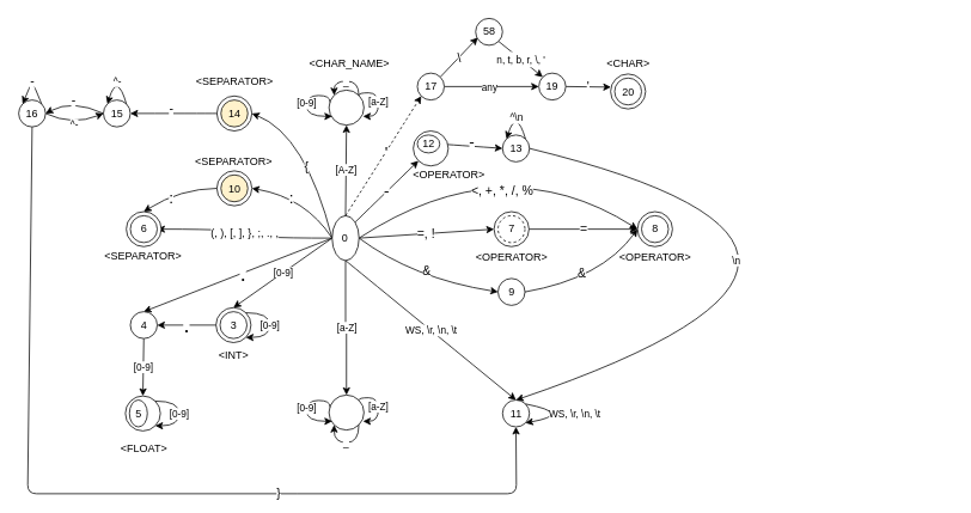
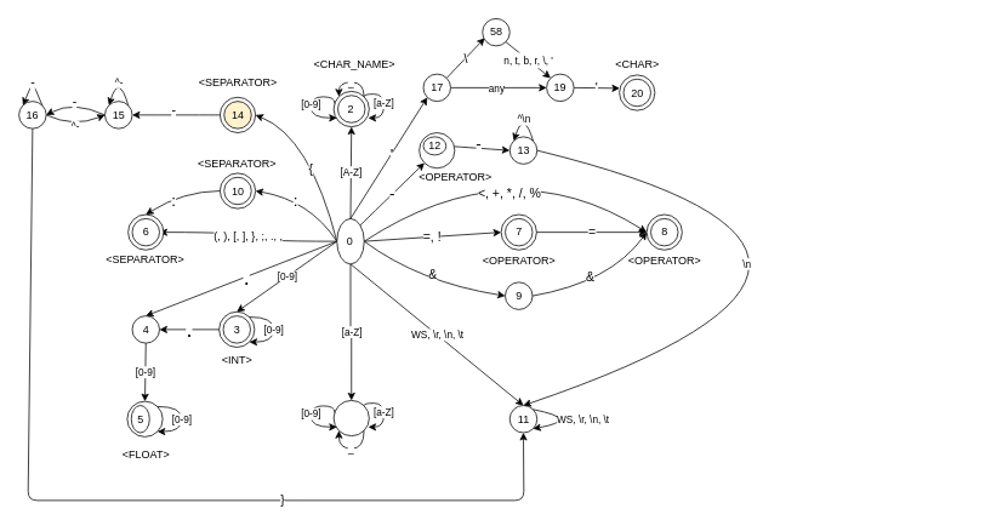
  <mxCell id="0" />
  <mxCell id="1" parent="0" />
  <mxCell id="2" value="[a-Z]" style="edgeStyle=orthogonalEdgeStyle;rounded=0;orthogonalLoop=1;jettySize=auto;html=1;entryX=0.5;entryY=0;entryDx=0;entryDy=0;" edge="1" parent="1" source="15" target="17"><mxGeometry relative="1" as="geometry"><mxPoint x="384.48" y="330" as="targetPoint" /></mxGeometry></mxCell>
  <mxCell id="3" value="[A-Z]" style="rounded=0;orthogonalLoop=1;jettySize=auto;html=1;exitX=0.5;exitY=0;exitDx=0;exitDy=0;entryX=0.5;entryY=1;entryDx=0;entryDy=0;" edge="1" parent="1" source="15" target="22"><mxGeometry relative="1" as="geometry" /></mxCell>
  <mxCell id="4" value="[0-9]" style="edgeStyle=none;rounded=0;orthogonalLoop=1;jettySize=auto;html=1;exitX=0;exitY=0.5;exitDx=0;exitDy=0;entryX=0.5;entryY=0;entryDx=0;entryDy=0;" edge="1" parent="1" source="15" target="32"><mxGeometry relative="1" as="geometry" /></mxCell>
  <mxCell id="5" value="." style="rounded=0;orthogonalLoop=1;jettySize=auto;html=1;exitX=0;exitY=0.5;exitDx=0;exitDy=0;entryX=0.5;entryY=0;entryDx=0;entryDy=0;fontSize=24;" edge="1" parent="1" source="15" target="36"><mxGeometry x="-0.048" y="1" relative="1" as="geometry"><mxPoint as="offset" /></mxGeometry></mxCell>
  <mxCell id="6" value="(, ), [, ], }, ;, ., ," style="edgeStyle=orthogonalEdgeStyle;curved=1;orthogonalLoop=1;jettySize=auto;html=1;exitX=0;exitY=0.5;exitDx=0;exitDy=0;entryX=1;entryY=0.5;entryDx=0;entryDy=0;fontSize=12;strokeWidth=1;" edge="1" parent="1" source="15" target="30"><mxGeometry relative="1" as="geometry" /></mxCell>
  <mxCell id="7" value="=, !" style="orthogonalLoop=1;jettySize=auto;html=1;exitX=1;exitY=0.5;exitDx=0;exitDy=0;entryX=0;entryY=0.5;entryDx=0;entryDy=0;strokeWidth=1;fontSize=14;" edge="1" parent="1" source="15" target="48"><mxGeometry relative="1" as="geometry" /></mxCell>
  <mxCell id="8" value="&amp;lt;, +, *, /, %" style="orthogonalLoop=1;jettySize=auto;html=1;exitX=1;exitY=0.5;exitDx=0;exitDy=0;entryX=0;entryY=0.5;entryDx=0;entryDy=0;strokeWidth=1;fontSize=14;curved=1;" edge="1" parent="1" source="15" target="51"><mxGeometry x="-0.115" y="-43" relative="1" as="geometry"><Array as="points"><mxPoint x="560" y="160" /></Array><mxPoint as="offset" /></mxGeometry></mxCell>
  <mxCell id="9" value="&amp;amp;" style="edgeStyle=none;curved=1;orthogonalLoop=1;jettySize=auto;html=1;exitX=1;exitY=0.5;exitDx=0;exitDy=0;entryX=0;entryY=0.5;entryDx=0;entryDy=0;strokeWidth=1;fontSize=14;" edge="1" parent="1" source="15" target="56"><mxGeometry x="-0.072" y="14" relative="1" as="geometry"><mxPoint x="550" y="316.5" as="targetPoint" /><Array as="points"><mxPoint x="460" y="310" /></Array><mxPoint x="9" y="4" as="offset" /></mxGeometry></mxCell>
  <mxCell id="10" value=":" style="edgeStyle=none;curved=1;orthogonalLoop=1;jettySize=auto;html=1;exitX=0;exitY=0.5;exitDx=0;exitDy=0;entryX=1;entryY=0.5;entryDx=0;entryDy=0;strokeWidth=1;fontSize=18;" edge="1" parent="1" source="15" target="45"><mxGeometry x="0.227" y="3" relative="1" as="geometry"><Array as="points"><mxPoint x="340" y="220" /></Array><mxPoint as="offset" /></mxGeometry></mxCell>
  <mxCell id="11" value="WS, \r, \n, \t" style="edgeStyle=none;curved=1;orthogonalLoop=1;jettySize=auto;html=1;exitX=0.5;exitY=1;exitDx=0;exitDy=0;entryX=0.5;entryY=0;entryDx=0;entryDy=0;strokeWidth=1;fontSize=11;" edge="1" parent="1" source="15" target="61"><mxGeometry relative="1" as="geometry" /></mxCell>
  <mxCell id="12" value="-" style="edgeStyle=none;curved=1;orthogonalLoop=1;jettySize=auto;html=1;exitX=1;exitY=0;exitDx=0;exitDy=0;entryX=0;entryY=1;entryDx=0;entryDy=0;strokeWidth=1;fontSize=18;" edge="1" parent="1" source="15" target="68"><mxGeometry relative="1" as="geometry"><mxPoint x="454.393" y="175.607" as="targetPoint" /></mxGeometry></mxCell>
  <mxCell id="13" value="{" style="edgeStyle=none;curved=1;orthogonalLoop=1;jettySize=auto;html=1;exitX=0;exitY=0.5;exitDx=0;exitDy=0;entryX=1;entryY=0.5;entryDx=0;entryDy=0;strokeWidth=1;fontSize=14;" edge="1" parent="1" source="15" target="72"><mxGeometry x="-0.077" y="8" relative="1" as="geometry"><Array as="points"><mxPoint x="340" y="150" /></Array><mxPoint as="offset" /></mxGeometry></mxCell>
- <mxCell id="14" value="'" style="orthogonalLoop=1;jettySize=auto;html=1;exitX=0.5;exitY=0;exitDx=0;exitDy=0;entryX=0;entryY=1;entryDx=0;entryDy=0;strokeWidth=1;fontSize=18;rounded=0;dashed=1;" edge="1" parent="1" source="15" target="87"><mxGeometry x="0.058" y="-1" relative="1" as="geometry"><mxPoint as="offset" /></mxGeometry></mxCell>
+ <mxCell id="14" value="'" style="orthogonalLoop=1;jettySize=auto;html=1;exitX=0.5;exitY=0;exitDx=0;exitDy=0;entryX=0;entryY=1;entryDx=0;entryDy=0;strokeWidth=1;fontSize=18;rounded=0;" edge="1" parent="1" source="15" target="87"><mxGeometry x="0.058" y="-1" relative="1" as="geometry"><mxPoint as="offset" /></mxGeometry></mxCell>
  <mxCell id="15" value="0" style="ellipse;whiteSpace=wrap;html=1;aspect=fixed;" vertex="1" parent="1"><mxGeometry x="369.48" y="240" width="30" height="50" as="geometry" /></mxCell>
  <mxCell id="16" value="" style="group" vertex="1" connectable="0" parent="1"><mxGeometry x="365.98" y="440" width="39" height="39" as="geometry" /></mxCell>
  <mxCell id="17" value="" style="ellipse;whiteSpace=wrap;html=1;aspect=fixed;" vertex="1" parent="16"><mxGeometry width="39" height="39" as="geometry" /></mxCell>
  <mxCell id="18" value="[a-Z]" style="edgeStyle=orthogonalEdgeStyle;rounded=0;orthogonalLoop=1;jettySize=auto;html=1;exitX=1;exitY=0;exitDx=0;exitDy=0;entryX=0.974;entryY=0.751;entryDx=0;entryDy=0;entryPerimeter=0;curved=1;" edge="1" parent="16" source="17" target="17"><mxGeometry relative="1" as="geometry"><Array as="points"><mxPoint x="33" y="3" /><mxPoint x="55" y="3" /><mxPoint x="55" y="29" /></Array></mxGeometry></mxCell>
  <mxCell id="19" value="[0-9]" style="edgeStyle=orthogonalEdgeStyle;curved=1;rounded=0;orthogonalLoop=1;jettySize=auto;html=1;exitX=0.037;exitY=0.344;exitDx=0;exitDy=0;entryX=0.09;entryY=0.751;entryDx=0;entryDy=0;entryPerimeter=0;exitPerimeter=0;" edge="1" parent="16" source="17" target="17"><mxGeometry relative="1" as="geometry"><Array as="points"><mxPoint x="1" y="6" /><mxPoint x="-25" y="6" /><mxPoint x="-25" y="29" /></Array></mxGeometry></mxCell>
  <mxCell id="20" value="_" style="edgeStyle=orthogonalEdgeStyle;curved=1;rounded=0;orthogonalLoop=1;jettySize=auto;html=1;exitX=1;exitY=1;exitDx=0;exitDy=0;entryX=0;entryY=1;entryDx=0;entryDy=0;" edge="1" parent="16" source="17" target="17"><mxGeometry relative="1" as="geometry"><Array as="points"><mxPoint x="33" y="53" /><mxPoint x="6" y="53" /></Array></mxGeometry></mxCell>
  <mxCell id="21" value="" style="group" vertex="1" connectable="0" parent="1"><mxGeometry x="365.98" y="100" width="39" height="39" as="geometry" /></mxCell>
  <mxCell id="22" value="" style="ellipse;whiteSpace=wrap;html=1;aspect=fixed;" vertex="1" parent="21"><mxGeometry width="39" height="39" as="geometry" /></mxCell>
+ <mxCell id="23" value="2" style="ellipse;whiteSpace=wrap;html=1;aspect=fixed;" vertex="1" parent="21"><mxGeometry x="4.5" y="4.5" width="30" height="30" as="geometry" /></mxCell>
  <mxCell id="24" value="[a-Z]" style="edgeStyle=orthogonalEdgeStyle;rounded=0;orthogonalLoop=1;jettySize=auto;html=1;exitX=1;exitY=0;exitDx=0;exitDy=0;entryX=0.974;entryY=0.751;entryDx=0;entryDy=0;entryPerimeter=0;curved=1;" edge="1" parent="21" source="22" target="22"><mxGeometry relative="1" as="geometry"><Array as="points"><mxPoint x="33" y="3" /><mxPoint x="55" y="3" /><mxPoint x="55" y="29" /></Array></mxGeometry></mxCell>
  <mxCell id="25" value="[0-9]" style="edgeStyle=orthogonalEdgeStyle;curved=1;rounded=0;orthogonalLoop=1;jettySize=auto;html=1;exitX=0.037;exitY=0.344;exitDx=0;exitDy=0;entryX=0.09;entryY=0.751;entryDx=0;entryDy=0;entryPerimeter=0;exitPerimeter=0;" edge="1" parent="21" source="22" target="22"><mxGeometry relative="1" as="geometry"><Array as="points"><mxPoint x="1" y="6" /><mxPoint x="-25" y="6" /><mxPoint x="-25" y="29" /></Array></mxGeometry></mxCell>
  <mxCell id="26" value="_" style="edgeStyle=orthogonalEdgeStyle;curved=1;rounded=0;orthogonalLoop=1;jettySize=auto;html=1;exitX=1;exitY=0;exitDx=0;exitDy=0;entryX=0;entryY=0;entryDx=0;entryDy=0;" edge="1" parent="21" source="22" target="22"><mxGeometry relative="1" as="geometry"><Array as="points"><mxPoint x="33" y="-10" /><mxPoint x="6" y="-10" /></Array></mxGeometry></mxCell>
  <mxCell id="27" value="&amp;lt;CHAR_NAME&amp;gt;" style="text;html=1;strokeColor=none;fillColor=none;align=center;verticalAlign=middle;whiteSpace=wrap;rounded=0;" vertex="1" parent="1"><mxGeometry x="369.48" y="60" width="40" height="20" as="geometry" /></mxCell>
  <mxCell id="28" value="" style="group" vertex="1" connectable="0" parent="1"><mxGeometry x="140" y="235.5" width="39" height="39" as="geometry" /></mxCell>
  <mxCell id="29" value="" style="ellipse;whiteSpace=wrap;html=1;aspect=fixed;" vertex="1" parent="28"><mxGeometry width="39" height="39" as="geometry" /></mxCell>
  <mxCell id="30" value="6" style="ellipse;whiteSpace=wrap;html=1;aspect=fixed;" vertex="1" parent="28"><mxGeometry x="4.5" y="4.5" width="30" height="30" as="geometry" /></mxCell>
  <mxCell id="31" value="" style="group" vertex="1" connectable="0" parent="1"><mxGeometry x="240" y="342.5" width="39" height="39" as="geometry" /></mxCell>
  <mxCell id="32" value="" style="ellipse;whiteSpace=wrap;html=1;aspect=fixed;" vertex="1" parent="31"><mxGeometry width="39" height="39" as="geometry" /></mxCell>
  <mxCell id="33" value="3" style="ellipse;whiteSpace=wrap;html=1;aspect=fixed;" vertex="1" parent="31"><mxGeometry x="4.5" y="4.5" width="30" height="30" as="geometry" /></mxCell>
  <mxCell id="34" value="[0-9]" style="edgeStyle=orthogonalEdgeStyle;rounded=0;orthogonalLoop=1;jettySize=auto;html=1;exitX=1;exitY=0;exitDx=0;exitDy=0;curved=1;entryX=1;entryY=1;entryDx=0;entryDy=0;" edge="1" parent="31" source="32" target="32"><mxGeometry relative="1" as="geometry"><mxPoint x="90" y="34.5" as="targetPoint" /><Array as="points"><mxPoint x="60" y="6" /><mxPoint x="60" y="33" /></Array></mxGeometry></mxCell>
  <mxCell id="35" value="[0-9]" style="edgeStyle=none;rounded=0;orthogonalLoop=1;jettySize=auto;html=1;exitX=0.5;exitY=1;exitDx=0;exitDy=0;entryX=0.5;entryY=0;entryDx=0;entryDy=0;fontSize=11;" edge="1" parent="1" source="36" target="39"><mxGeometry relative="1" as="geometry" /></mxCell>
  <mxCell id="36" value="4" style="ellipse;whiteSpace=wrap;html=1;aspect=fixed;" vertex="1" parent="1"><mxGeometry x="144.5" y="347" width="30" height="30" as="geometry" /></mxCell>
  <mxCell id="37" value="." style="edgeStyle=none;rounded=0;orthogonalLoop=1;jettySize=auto;html=1;exitX=0;exitY=0.5;exitDx=0;exitDy=0;fontSize=24;entryX=1;entryY=0.5;entryDx=0;entryDy=0;" edge="1" parent="1" source="32" target="36"><mxGeometry relative="1" as="geometry"><mxPoint x="590" y="340" as="targetPoint" /></mxGeometry></mxCell>
  <mxCell id="38" value="" style="group" vertex="1" connectable="0" parent="1"><mxGeometry x="139" y="441" width="39" height="39" as="geometry" /></mxCell>
  <mxCell id="39" value="" style="ellipse;whiteSpace=wrap;html=1;aspect=fixed;" vertex="1" parent="38"><mxGeometry width="39" height="39" as="geometry" /></mxCell>
  <mxCell id="40" value="5" style="ellipse;whiteSpace=wrap;html=1;aspect=fixed;" vertex="1" parent="38"><mxGeometry x="4.5" y="4.5" width="20" height="30" as="geometry" /></mxCell>
  <mxCell id="41" value="[0-9]" style="edgeStyle=orthogonalEdgeStyle;rounded=0;orthogonalLoop=1;jettySize=auto;html=1;exitX=1;exitY=0;exitDx=0;exitDy=0;fontSize=11;curved=1;entryX=1;entryY=1;entryDx=0;entryDy=0;" edge="1" parent="38" source="39" target="39"><mxGeometry relative="1" as="geometry"><mxPoint x="60" y="68.5" as="targetPoint" /><Array as="points"><mxPoint x="60" y="6" /><mxPoint x="60" y="33" /></Array></mxGeometry></mxCell>
  <mxCell id="42" value="&amp;lt;FLOAT&amp;gt;" style="text;html=1;strokeColor=none;fillColor=none;align=center;verticalAlign=middle;whiteSpace=wrap;rounded=0;" vertex="1" parent="1"><mxGeometry x="139.5" y="490" width="40" height="20" as="geometry" /></mxCell>
  <mxCell id="43" value="&amp;lt;SEPARATOR&amp;gt;" style="text;html=1;strokeColor=none;fillColor=none;align=center;verticalAlign=middle;whiteSpace=wrap;rounded=0;" vertex="1" parent="1"><mxGeometry x="139" y="274.5" width="40" height="20" as="geometry" /></mxCell>
  <mxCell id="44" value="" style="group" vertex="1" connectable="0" parent="1"><mxGeometry x="241" y="190" width="39" height="39" as="geometry" /></mxCell>
  <mxCell id="45" value="" style="ellipse;whiteSpace=wrap;html=1;aspect=fixed;" vertex="1" parent="44"><mxGeometry width="39" height="39" as="geometry" /></mxCell>
- <mxCell id="46" value="10" style="ellipse;whiteSpace=wrap;html=1;aspect=fixed;fillColor=#fff2cc;" vertex="1" parent="44"><mxGeometry x="4.5" y="4.5" width="30" height="30" as="geometry" /></mxCell>
+ <mxCell id="46" value="10" style="ellipse;whiteSpace=wrap;html=1;aspect=fixed;" vertex="1" parent="44"><mxGeometry x="4.5" y="4.5" width="30" height="30" as="geometry" /></mxCell>
  <mxCell id="47" value="" style="group" vertex="1" connectable="0" parent="1"><mxGeometry x="550" y="235.5" width="39" height="39" as="geometry" /></mxCell>
  <mxCell id="48" value="" style="ellipse;whiteSpace=wrap;html=1;aspect=fixed;" vertex="1" parent="47"><mxGeometry width="39" height="39" as="geometry" /></mxCell>
- <mxCell id="49" value="7" style="ellipse;whiteSpace=wrap;html=1;aspect=fixed;dashed=1;" vertex="1" parent="47"><mxGeometry x="4.5" y="4.5" width="30" height="30" as="geometry" /></mxCell>
+ <mxCell id="49" value="7" style="ellipse;whiteSpace=wrap;html=1;aspect=fixed;" vertex="1" parent="47"><mxGeometry x="4.5" y="4.5" width="30" height="30" as="geometry" /></mxCell>
  <mxCell id="50" value="" style="group" vertex="1" connectable="0" parent="1"><mxGeometry x="710" y="235.5" width="39" height="39" as="geometry" /></mxCell>
  <mxCell id="51" value="" style="ellipse;whiteSpace=wrap;html=1;aspect=fixed;" vertex="1" parent="50"><mxGeometry width="39" height="39" as="geometry" /></mxCell>
  <mxCell id="52" value="8" style="ellipse;whiteSpace=wrap;html=1;aspect=fixed;" vertex="1" parent="50"><mxGeometry x="4.5" y="4.5" width="30" height="30" as="geometry" /></mxCell>
  <mxCell id="53" value="=" style="edgeStyle=none;orthogonalLoop=1;jettySize=auto;html=1;exitX=1;exitY=0.5;exitDx=0;exitDy=0;entryX=0;entryY=0.5;entryDx=0;entryDy=0;strokeWidth=1;fontSize=14;" edge="1" parent="1" source="48" target="51"><mxGeometry relative="1" as="geometry" /></mxCell>
  <mxCell id="54" value="&amp;lt;INT&amp;gt;" style="text;html=1;strokeColor=none;fillColor=none;align=center;verticalAlign=middle;whiteSpace=wrap;rounded=0;" vertex="1" parent="1"><mxGeometry x="240" y="386" width="40" height="20" as="geometry" /></mxCell>
  <mxCell id="55" value="&amp;amp;" style="edgeStyle=none;curved=1;orthogonalLoop=1;jettySize=auto;html=1;exitX=1;exitY=0.5;exitDx=0;exitDy=0;entryX=0;entryY=0.5;entryDx=0;entryDy=0;strokeWidth=1;fontSize=14;" edge="1" parent="1" source="56" target="51"><mxGeometry x="-0.143" y="10" relative="1" as="geometry"><mxPoint x="589" y="316.5" as="sourcePoint" /><Array as="points"><mxPoint x="670" y="310" /></Array><mxPoint as="offset" /></mxGeometry></mxCell>
  <mxCell id="56" value="9" style="ellipse;whiteSpace=wrap;html=1;aspect=fixed;" vertex="1" parent="1"><mxGeometry x="554.5" y="310" width="30" height="30" as="geometry" /></mxCell>
  <mxCell id="57" value="&amp;lt;OPERATOR&amp;gt;" style="text;html=1;strokeColor=none;fillColor=none;align=center;verticalAlign=middle;whiteSpace=wrap;rounded=0;" vertex="1" parent="1"><mxGeometry x="709.5" y="277" width="40" height="20" as="geometry" /></mxCell>
  <mxCell id="58" value="&amp;lt;OPERATOR&amp;gt;" style="text;html=1;strokeColor=none;fillColor=none;align=center;verticalAlign=middle;whiteSpace=wrap;rounded=0;" vertex="1" parent="1"><mxGeometry x="549.5" y="277" width="40" height="20" as="geometry" /></mxCell>
  <mxCell id="59" value=":" style="edgeStyle=none;curved=1;orthogonalLoop=1;jettySize=auto;html=1;exitX=0;exitY=0.5;exitDx=0;exitDy=0;entryX=0.5;entryY=0;entryDx=0;entryDy=0;strokeWidth=1;fontSize=18;" edge="1" parent="1" source="45" target="29"><mxGeometry x="0.233" y="3" relative="1" as="geometry"><Array as="points"><mxPoint x="200" y="210" /></Array><mxPoint as="offset" /></mxGeometry></mxCell>
  <mxCell id="60" value="&amp;lt;SEPARATOR&amp;gt;" style="text;html=1;strokeColor=none;fillColor=none;align=center;verticalAlign=middle;whiteSpace=wrap;rounded=0;" vertex="1" parent="1"><mxGeometry x="239.5" y="170" width="40" height="20" as="geometry" /></mxCell>
  <mxCell id="61" value="11" style="ellipse;whiteSpace=wrap;html=1;aspect=fixed;" vertex="1" parent="1"><mxGeometry x="559.5" y="445.5" width="30" height="30" as="geometry" /></mxCell>
  <mxCell id="62" value="WS, \r, \n, \t" style="edgeStyle=none;curved=1;orthogonalLoop=1;jettySize=auto;html=1;exitX=1;exitY=0;exitDx=0;exitDy=0;entryX=1;entryY=1;entryDx=0;entryDy=0;strokeWidth=1;fontSize=11;" edge="1" parent="1" source="61" target="61"><mxGeometry relative="1" as="geometry"><Array as="points"><mxPoint x="640" y="461" /></Array></mxGeometry></mxCell>
  <mxCell id="63" value="-" style="edgeStyle=none;curved=1;orthogonalLoop=1;jettySize=auto;html=1;exitX=0.983;exitY=0.5;exitDx=0;exitDy=0;entryX=0;entryY=0.5;entryDx=0;entryDy=0;strokeWidth=1;fontSize=18;exitPerimeter=0;" edge="1" parent="1" source="69" target="65"><mxGeometry x="0.006" y="5" relative="1" as="geometry"><mxPoint x="480" y="165" as="sourcePoint" /><mxPoint as="offset" /></mxGeometry></mxCell>
  <mxCell id="64" value="\n" style="edgeStyle=none;curved=1;orthogonalLoop=1;jettySize=auto;html=1;exitX=1;exitY=0.5;exitDx=0;exitDy=0;entryX=0.5;entryY=0;entryDx=0;entryDy=0;strokeWidth=1;fontSize=11;" edge="1" parent="1" source="65" target="61"><mxGeometry x="-0.491" y="-67" relative="1" as="geometry"><Array as="points"><mxPoint x="1060" y="280" /></Array><mxPoint as="offset" /></mxGeometry></mxCell>
  <mxCell id="65" value="13" style="ellipse;whiteSpace=wrap;html=1;aspect=fixed;" vertex="1" parent="1"><mxGeometry x="559.5" y="150" width="30" height="30" as="geometry" /></mxCell>
  <mxCell id="66" value="^\n" style="edgeStyle=none;curved=1;orthogonalLoop=1;jettySize=auto;html=1;exitX=1;exitY=0;exitDx=0;exitDy=0;entryX=0;entryY=0;entryDx=0;entryDy=0;strokeWidth=1;fontSize=11;" edge="1" parent="1" source="65" target="65"><mxGeometry x="-0.304" y="3" relative="1" as="geometry"><Array as="points"><mxPoint x="575" y="120" /></Array><mxPoint as="offset" /></mxGeometry></mxCell>
  <mxCell id="67" value="" style="group" vertex="1" connectable="0" parent="1"><mxGeometry x="460" y="145.5" width="39" height="39" as="geometry" /></mxCell>
  <mxCell id="68" value="" style="ellipse;whiteSpace=wrap;html=1;aspect=fixed;" vertex="1" parent="67"><mxGeometry width="39" height="39" as="geometry" /></mxCell>
  <mxCell id="69" value="12" style="ellipse;whiteSpace=wrap;html=1;aspect=fixed;" vertex="1" parent="67"><mxGeometry x="4.5" y="4.5" width="25" height="20" as="geometry" /></mxCell>
  <mxCell id="70" value="&amp;lt;OPERATOR&amp;gt;" style="text;html=1;strokeColor=none;fillColor=none;align=center;verticalAlign=middle;whiteSpace=wrap;rounded=0;" vertex="1" parent="1"><mxGeometry x="480" y="184.5" width="40" height="20" as="geometry" /></mxCell>
  <mxCell id="71" value="" style="group" vertex="1" connectable="0" parent="1"><mxGeometry x="241" y="106.5" width="39" height="39" as="geometry" /></mxCell>
  <mxCell id="72" value="" style="ellipse;whiteSpace=wrap;html=1;aspect=fixed;" vertex="1" parent="71"><mxGeometry width="39" height="39" as="geometry" /></mxCell>
  <mxCell id="73" value="14" style="ellipse;whiteSpace=wrap;html=1;aspect=fixed;fillColor=#fff2cc;" vertex="1" parent="71"><mxGeometry x="4.5" y="4.5" width="30" height="30" as="geometry" /></mxCell>
  <mxCell id="74" value="&amp;lt;SEPARATOR&amp;gt;" style="text;html=1;strokeColor=none;fillColor=none;align=center;verticalAlign=middle;whiteSpace=wrap;rounded=0;" vertex="1" parent="1"><mxGeometry x="240.5" y="80" width="40" height="20" as="geometry" /></mxCell>
  <mxCell id="75" style="edgeStyle=none;curved=1;orthogonalLoop=1;jettySize=auto;html=1;exitX=0;exitY=0.5;exitDx=0;exitDy=0;entryX=1;entryY=0.5;entryDx=0;entryDy=0;strokeWidth=1;fontSize=11;" edge="1" parent="1" source="77" target="82"><mxGeometry relative="1" as="geometry"><Array as="points"><mxPoint x="80" y="110" /></Array></mxGeometry></mxCell>
  <mxCell id="76" value="-" style="edgeLabel;html=1;align=center;verticalAlign=middle;resizable=0;points=[];fontSize=14;" vertex="1" connectable="0" parent="75"><mxGeometry x="0.259" y="1" relative="1" as="geometry"><mxPoint x="6.14" y="-3.41" as="offset" /></mxGeometry></mxCell>
  <mxCell id="77" value="15" style="ellipse;whiteSpace=wrap;html=1;aspect=fixed;" vertex="1" parent="1"><mxGeometry x="114.5" y="111" width="30" height="30" as="geometry" /></mxCell>
  <mxCell id="78" value="-" style="edgeStyle=none;curved=1;orthogonalLoop=1;jettySize=auto;html=1;exitX=0;exitY=0.5;exitDx=0;exitDy=0;entryX=1;entryY=0.5;entryDx=0;entryDy=0;strokeWidth=1;fontSize=14;" edge="1" parent="1" source="72" target="77"><mxGeometry x="0.057" y="-6" relative="1" as="geometry"><mxPoint as="offset" /></mxGeometry></mxCell>
  <mxCell id="79" value="^-" style="edgeStyle=none;curved=1;orthogonalLoop=1;jettySize=auto;html=1;exitX=1;exitY=0;exitDx=0;exitDy=0;entryX=0;entryY=0;entryDx=0;entryDy=0;strokeWidth=1;fontSize=11;" edge="1" parent="1" source="77" target="77"><mxGeometry x="-0.264" y="3" relative="1" as="geometry"><Array as="points"><mxPoint x="130" y="80" /></Array><mxPoint as="offset" /></mxGeometry></mxCell>
  <mxCell id="80" value="}" style="edgeStyle=none;orthogonalLoop=1;jettySize=auto;html=1;exitX=0.5;exitY=1;exitDx=0;exitDy=0;entryX=0.5;entryY=1;entryDx=0;entryDy=0;strokeWidth=1;fontSize=14;rounded=1;" edge="1" parent="1" source="82" target="61"><mxGeometry x="0.34" relative="1" as="geometry"><Array as="points"><mxPoint x="30" y="550" /><mxPoint x="320" y="550" /><mxPoint x="575" y="550" /></Array><mxPoint as="offset" /></mxGeometry></mxCell>
  <mxCell id="81" value="^-" style="edgeStyle=none;orthogonalLoop=1;jettySize=auto;html=1;exitX=1;exitY=0.5;exitDx=0;exitDy=0;entryX=0;entryY=0.5;entryDx=0;entryDy=0;strokeWidth=1;fontSize=11;curved=1;" edge="1" parent="1" source="82" target="77"><mxGeometry relative="1" as="geometry"><Array as="points"><mxPoint x="80" y="140" /></Array></mxGeometry></mxCell>
  <mxCell id="82" value="16" style="ellipse;whiteSpace=wrap;html=1;aspect=fixed;" vertex="1" parent="1"><mxGeometry x="20" y="111" width="30" height="30" as="geometry" /></mxCell>
  <mxCell id="83" value="-" style="edgeStyle=none;rounded=1;orthogonalLoop=1;jettySize=auto;html=1;exitX=1;exitY=0;exitDx=0;exitDy=0;entryX=0;entryY=0;entryDx=0;entryDy=0;strokeWidth=1;fontSize=14;" edge="1" parent="1" source="82" target="82"><mxGeometry relative="1" as="geometry"><Array as="points"><mxPoint x="35" y="90" /></Array></mxGeometry></mxCell>
  <mxCell id="84" style="edgeStyle=none;rounded=0;orthogonalLoop=1;jettySize=auto;html=1;exitX=1;exitY=0.5;exitDx=0;exitDy=0;entryX=0;entryY=0.5;entryDx=0;entryDy=0;strokeWidth=1;fontSize=18;" edge="1" parent="1" source="87" target="89"><mxGeometry relative="1" as="geometry" /></mxCell>
  <mxCell id="85" value="any" style="edgeLabel;html=1;align=center;verticalAlign=middle;resizable=0;points=[];fontSize=11;" vertex="1" connectable="0" parent="84"><mxGeometry x="0.222" y="-1" relative="1" as="geometry"><mxPoint x="-13.81" y="-1" as="offset" /></mxGeometry></mxCell>
  <mxCell id="86" value="\" style="edgeStyle=none;rounded=0;orthogonalLoop=1;jettySize=auto;html=1;exitX=1;exitY=0;exitDx=0;exitDy=0;entryX=0.083;entryY=0.711;entryDx=0;entryDy=0;entryPerimeter=0;strokeWidth=1;fontSize=14;" edge="1" parent="1" source="87" target="91"><mxGeometry relative="1" as="geometry" /></mxCell>
  <mxCell id="87" value="17" style="ellipse;whiteSpace=wrap;html=1;aspect=fixed;" vertex="1" parent="1"><mxGeometry x="464.5" y="81" width="30" height="30" as="geometry" /></mxCell>
  <mxCell id="88" value="'" style="edgeStyle=none;rounded=0;orthogonalLoop=1;jettySize=auto;html=1;exitX=1;exitY=0.5;exitDx=0;exitDy=0;entryX=0.009;entryY=0.376;entryDx=0;entryDy=0;strokeWidth=1;fontSize=14;entryPerimeter=0;" edge="1" parent="1" source="89" target="93"><mxGeometry relative="1" as="geometry"><mxPoint x="760" y="96" as="targetPoint" /></mxGeometry></mxCell>
  <mxCell id="89" value="19" style="ellipse;whiteSpace=wrap;html=1;aspect=fixed;" vertex="1" parent="1"><mxGeometry x="600" y="81" width="30" height="30" as="geometry" /></mxCell>
  <mxCell id="90" value="&lt;font style=&quot;font-size: 11px&quot;&gt;n, t, b, r, \, '&lt;/font&gt;" style="edgeStyle=none;rounded=0;orthogonalLoop=1;jettySize=auto;html=1;exitX=1;exitY=1;exitDx=0;exitDy=0;entryX=0;entryY=0;entryDx=0;entryDy=0;strokeWidth=1;fontSize=14;" edge="1" parent="1" source="91" target="89"><mxGeometry relative="1" as="geometry" /></mxCell>
  <mxCell id="91" value="58" style="ellipse;whiteSpace=wrap;html=1;aspect=fixed;" vertex="1" parent="1"><mxGeometry x="529.5" y="20" width="30" height="30" as="geometry" /></mxCell>
  <mxCell id="92" value="" style="group" vertex="1" connectable="0" parent="1"><mxGeometry x="680" y="82" width="39" height="39" as="geometry" /></mxCell>
  <mxCell id="93" value="" style="ellipse;whiteSpace=wrap;html=1;aspect=fixed;" vertex="1" parent="92"><mxGeometry width="39" height="39" as="geometry" /></mxCell>
  <mxCell id="94" value="20" style="ellipse;whiteSpace=wrap;html=1;aspect=fixed;" vertex="1" parent="92"><mxGeometry x="4.5" y="4.5" width="30" height="30" as="geometry" /></mxCell>
  <mxCell id="95" value="&amp;lt;CHAR&amp;gt;" style="text;html=1;strokeColor=none;fillColor=none;align=center;verticalAlign=middle;whiteSpace=wrap;rounded=0;" vertex="1" parent="1"><mxGeometry x="680" y="60" width="40" height="20" as="geometry" /></mxCell>
